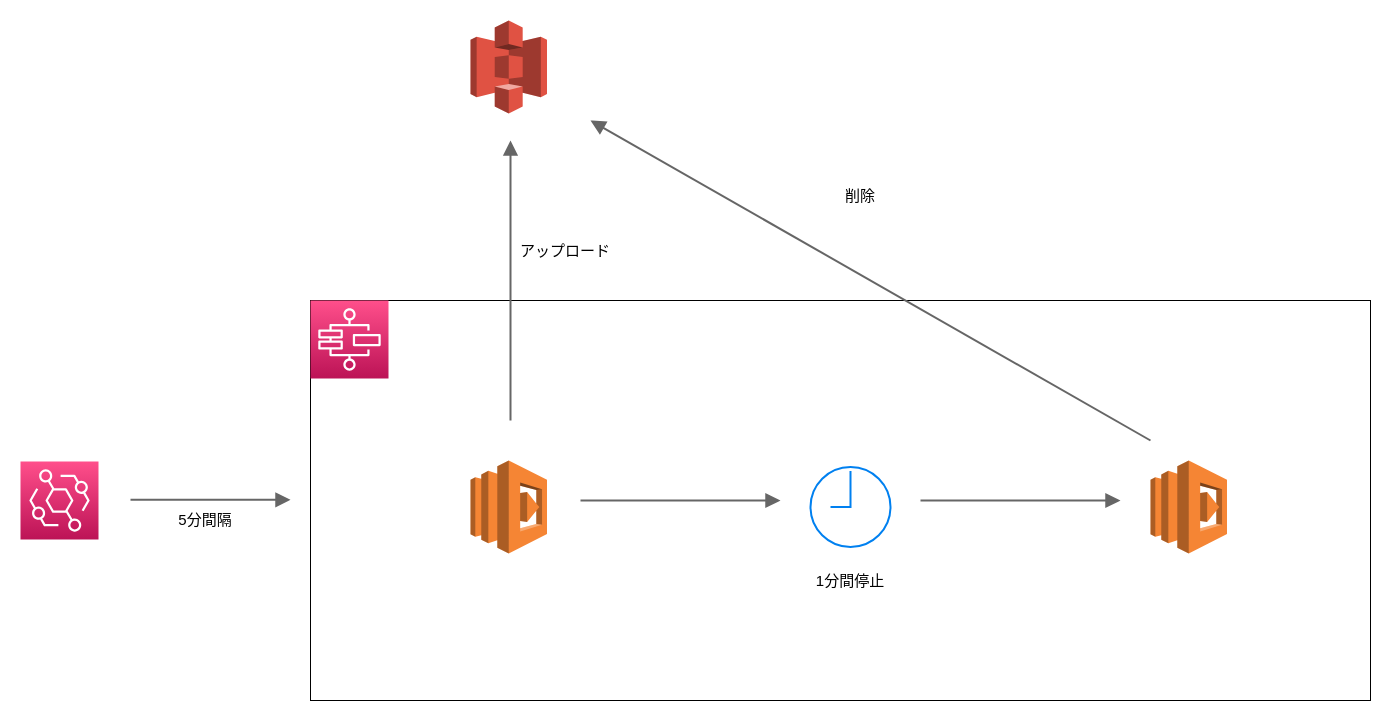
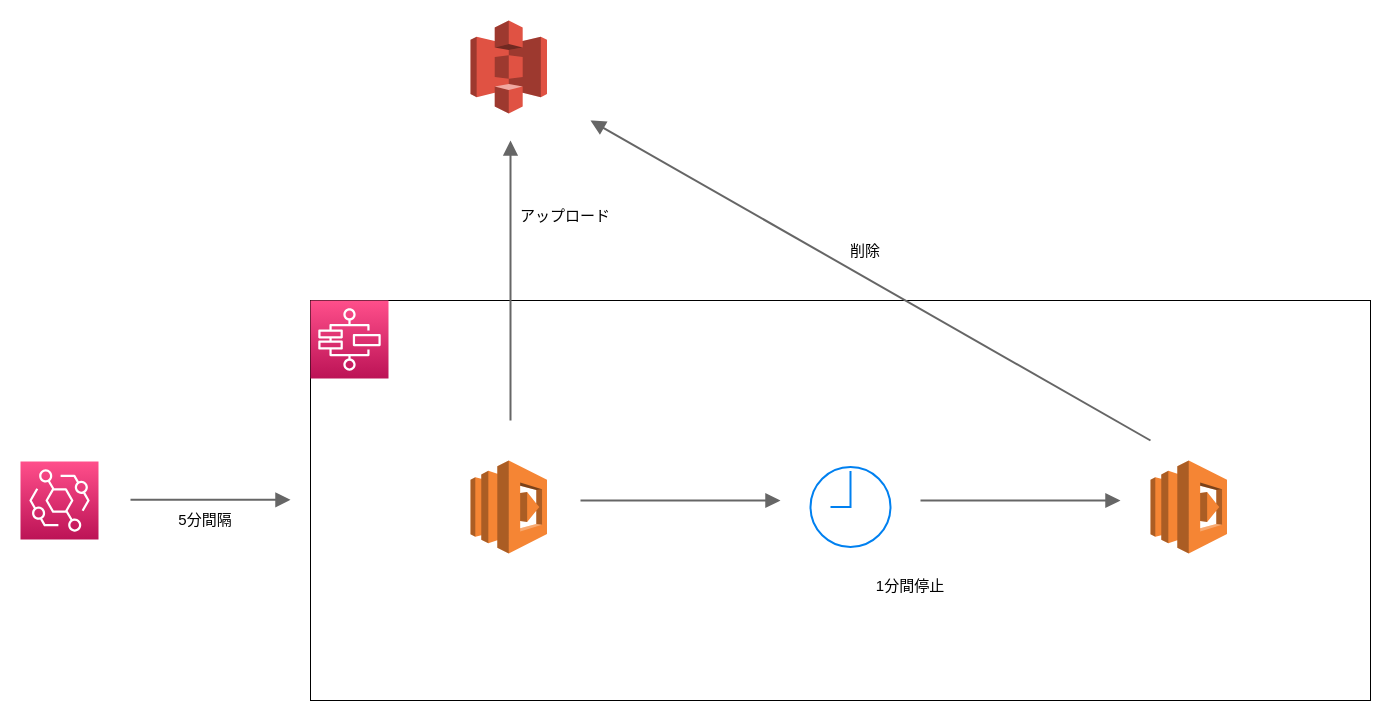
  <mxCell id="0" />
  <mxCell id="1" parent="0" />
  <mxCell id="2" value="" style="rounded=0;whiteSpace=wrap;html=1;" parent="1" vertex="1"><mxGeometry x="310" y="300" width="1060" height="400" as="geometry" /></mxCell>
  <mxCell id="3" value="" style="sketch=0;points=[[0,0,0],[0.25,0,0],[0.5,0,0],[0.75,0,0],[1,0,0],[0,1,0],[0.25,1,0],[0.5,1,0],[0.75,1,0],[1,1,0],[0,0.25,0],[0,0.5,0],[0,0.75,0],[1,0.25,0],[1,0.5,0],[1,0.75,0]];outlineConnect=0;fontColor=#232F3E;gradientColor=#FF4F8B;gradientDirection=north;fillColor=#BC1356;strokeColor=#ffffff;dashed=0;verticalLabelPosition=bottom;verticalAlign=top;align=center;html=1;fontSize=12;fontStyle=0;aspect=fixed;shape=mxgraph.aws4.resourceIcon;resIcon=mxgraph.aws4.step_functions;" parent="1" vertex="1"><mxGeometry x="310" y="300" width="78" height="78" as="geometry" /></mxCell>
  <mxCell id="4" value="" style="outlineConnect=0;dashed=0;verticalLabelPosition=bottom;verticalAlign=top;align=center;html=1;shape=mxgraph.aws3.lambda;fillColor=#F58534;gradientColor=none;" parent="1" vertex="1"><mxGeometry x="470" y="460" width="76.5" height="93" as="geometry" /></mxCell>
  <mxCell id="5" value="" style="outlineConnect=0;dashed=0;verticalLabelPosition=bottom;verticalAlign=top;align=center;html=1;shape=mxgraph.aws3.lambda;fillColor=#F58534;gradientColor=none;" parent="1" vertex="1"><mxGeometry x="1150" y="460" width="76.5" height="93" as="geometry" /></mxCell>
  <mxCell id="6" value="" style="html=1;verticalLabelPosition=bottom;align=center;labelBackgroundColor=#ffffff;verticalAlign=top;strokeWidth=2;strokeColor=#0080F0;shadow=0;dashed=0;shape=mxgraph.ios7.icons.clock;" parent="1" vertex="1"><mxGeometry x="810" y="466.5" width="80" height="80" as="geometry" /></mxCell>
  <mxCell id="7" value="" style="outlineConnect=0;dashed=0;verticalLabelPosition=bottom;verticalAlign=top;align=center;html=1;shape=mxgraph.aws3.s3;fillColor=#E05243;gradientColor=none;" parent="1" vertex="1"><mxGeometry x="470" y="20" width="76.5" height="93" as="geometry" /></mxCell>
  <mxCell id="8" value="" style="endArrow=block;html=1;strokeWidth=2;targetPerimeterSpacing=0;sourcePerimeterSpacing=0;endSize=10;fillColor=#f5f5f5;strokeColor=#666666;jumpStyle=none;endFill=1;" parent="1" edge="1"><mxGeometry width="50" height="50" relative="1" as="geometry"><mxPoint x="580" y="500" as="sourcePoint" /><mxPoint x="780" y="500" as="targetPoint" /></mxGeometry></mxCell>
- <mxCell id="9" value="&lt;font style=&quot;font-size: 15px;&quot;&gt;アップロード&lt;/font&gt;" style="text;html=1;strokeColor=none;fillColor=none;align=center;verticalAlign=middle;whiteSpace=wrap;rounded=0;" parent="1" vertex="1"><mxGeometry x="500" y="230" width="130" height="40" as="geometry" /></mxCell>
- <mxCell id="10" value="&lt;font style=&quot;font-size: 15px;&quot;&gt;削除&lt;/font&gt;" style="text;html=1;strokeColor=none;fillColor=none;align=center;verticalAlign=middle;whiteSpace=wrap;rounded=0;" parent="1" vertex="1"><mxGeometry x="810" y="175" width="100" height="40" as="geometry" /></mxCell>
- <mxCell id="11" value="&lt;font style=&quot;font-size: 15px;&quot;&gt;1分間停止&lt;/font&gt;" style="text;html=1;strokeColor=none;fillColor=none;align=center;verticalAlign=middle;whiteSpace=wrap;rounded=0;" parent="1" vertex="1"><mxGeometry x="785" y="560" width="130" height="40" as="geometry" /></mxCell>
+ <mxCell id="9" value="&lt;font style=&quot;font-size: 15px;&quot;&gt;アップロード&lt;/font&gt;" style="text;html=1;strokeColor=none;fillColor=none;align=center;verticalAlign=middle;whiteSpace=wrap;rounded=0;" parent="1" vertex="1"><mxGeometry x="500" y="195" width="130" height="40" as="geometry" /></mxCell>
+ <mxCell id="10" value="&lt;font style=&quot;font-size: 15px;&quot;&gt;削除&lt;/font&gt;" style="text;html=1;strokeColor=none;fillColor=none;align=center;verticalAlign=middle;whiteSpace=wrap;rounded=0;" parent="1" vertex="1"><mxGeometry x="815" y="230" width="100" height="40" as="geometry" /></mxCell>
+ <mxCell id="11" value="&lt;font style=&quot;font-size: 15px;&quot;&gt;1分間停止&lt;/font&gt;" style="text;html=1;strokeColor=none;fillColor=none;align=center;verticalAlign=middle;whiteSpace=wrap;rounded=0;" parent="1" vertex="1"><mxGeometry x="845" y="565" width="130" height="40" as="geometry" /></mxCell>
  <mxCell id="12" value="" style="endArrow=block;html=1;strokeWidth=2;targetPerimeterSpacing=0;sourcePerimeterSpacing=0;endSize=10;fillColor=#f5f5f5;strokeColor=#666666;jumpStyle=none;endFill=1;" parent="1" edge="1"><mxGeometry width="50" height="50" relative="1" as="geometry"><mxPoint x="920" y="500" as="sourcePoint" /><mxPoint x="1120" y="500" as="targetPoint" /></mxGeometry></mxCell>
  <mxCell id="13" value="" style="endArrow=block;html=1;strokeWidth=2;targetPerimeterSpacing=0;sourcePerimeterSpacing=0;endSize=10;fillColor=#f5f5f5;strokeColor=#666666;jumpStyle=none;endFill=1;" parent="1" edge="1"><mxGeometry width="50" height="50" relative="1" as="geometry"><mxPoint x="510" y="420" as="sourcePoint" /><mxPoint x="510" y="140" as="targetPoint" /></mxGeometry></mxCell>
  <mxCell id="14" value="" style="endArrow=block;html=1;strokeWidth=2;targetPerimeterSpacing=0;sourcePerimeterSpacing=0;endSize=10;fillColor=#f5f5f5;strokeColor=#666666;jumpStyle=none;endFill=1;" parent="1" edge="1"><mxGeometry width="50" height="50" relative="1" as="geometry"><mxPoint x="1150" y="440" as="sourcePoint" /><mxPoint x="590" y="120" as="targetPoint" /></mxGeometry></mxCell>
  <mxCell id="15" value="" style="sketch=0;points=[[0,0,0],[0.25,0,0],[0.5,0,0],[0.75,0,0],[1,0,0],[0,1,0],[0.25,1,0],[0.5,1,0],[0.75,1,0],[1,1,0],[0,0.25,0],[0,0.5,0],[0,0.75,0],[1,0.25,0],[1,0.5,0],[1,0.75,0]];outlineConnect=0;fontColor=#232F3E;gradientColor=#FF4F8B;gradientDirection=north;fillColor=#BC1356;strokeColor=#ffffff;dashed=0;verticalLabelPosition=bottom;verticalAlign=top;align=center;html=1;fontSize=12;fontStyle=0;aspect=fixed;shape=mxgraph.aws4.resourceIcon;resIcon=mxgraph.aws4.eventbridge;" parent="1" vertex="1"><mxGeometry x="20" y="461" width="78" height="78" as="geometry" /></mxCell>
  <mxCell id="16" value="" style="endArrow=block;html=1;strokeWidth=2;targetPerimeterSpacing=0;sourcePerimeterSpacing=0;endSize=10;fillColor=#f5f5f5;strokeColor=#666666;jumpStyle=none;endFill=1;" parent="1" edge="1"><mxGeometry width="50" height="50" relative="1" as="geometry"><mxPoint x="130" y="499.33" as="sourcePoint" /><mxPoint x="290" y="499.33" as="targetPoint" /></mxGeometry></mxCell>
  <mxCell id="17" value="&lt;font style=&quot;font-size: 15px;&quot;&gt;5分間隔&lt;/font&gt;" style="text;html=1;strokeColor=none;fillColor=none;align=center;verticalAlign=middle;whiteSpace=wrap;rounded=0;" parent="1" vertex="1"><mxGeometry x="140" y="499" width="130" height="40" as="geometry" /></mxCell>
